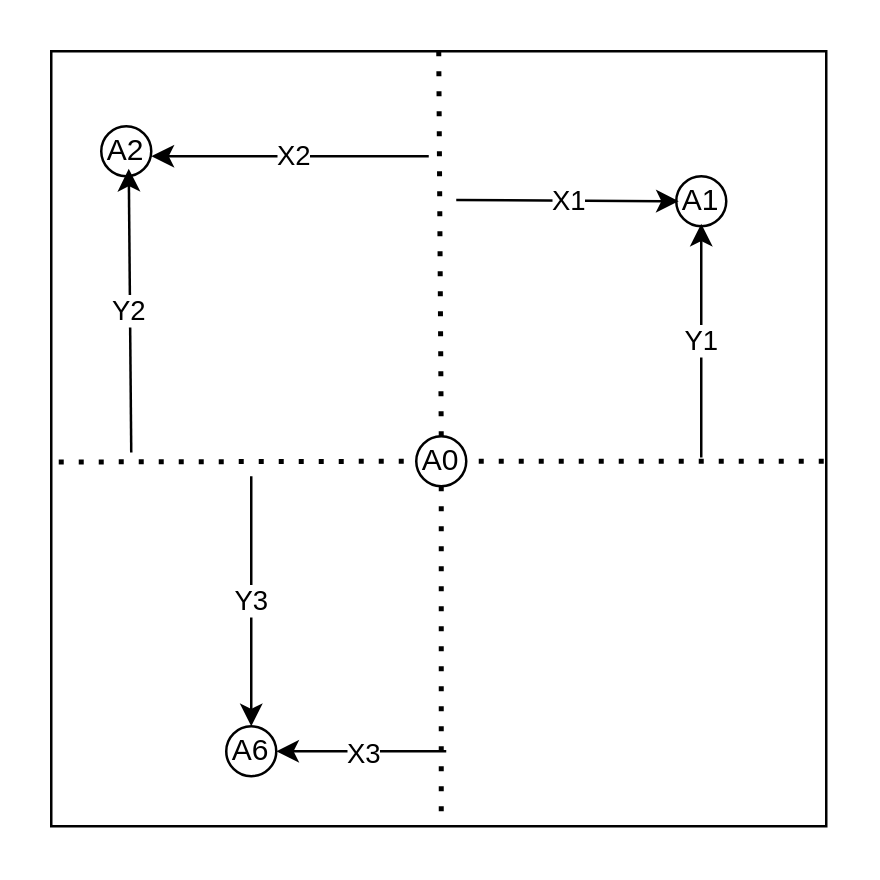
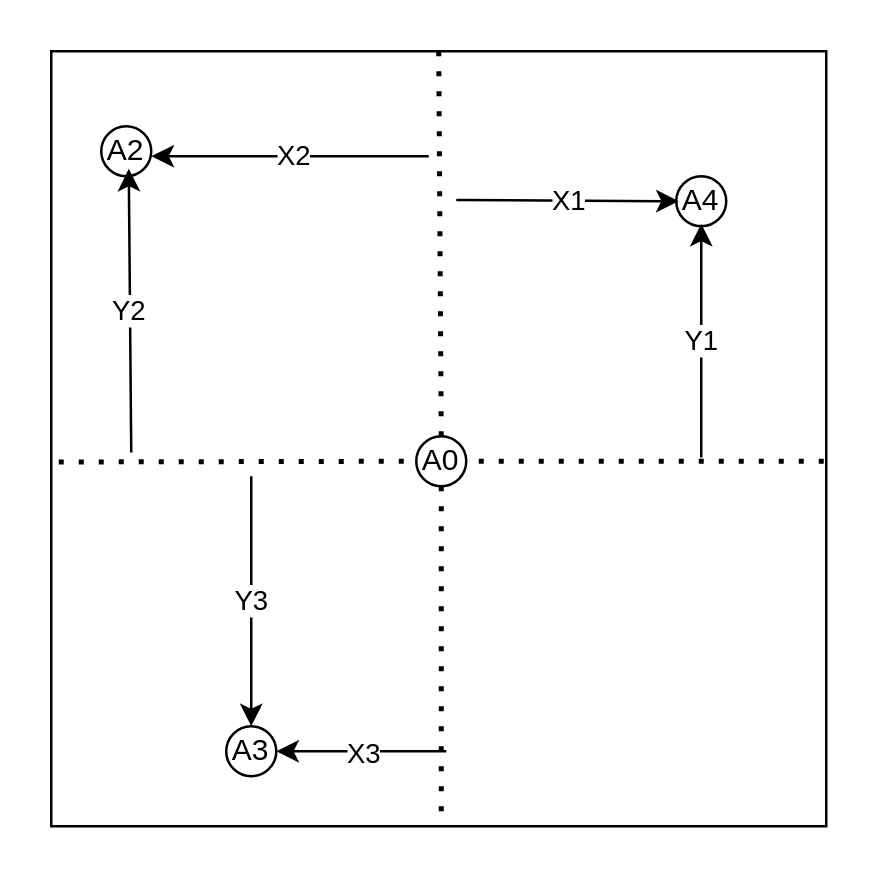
  <mxCell id="0" />
  <mxCell id="1" parent="0" />
  <mxCell id="2" value="" style="whiteSpace=wrap;html=1;aspect=fixed;" vertex="1" parent="1"><mxGeometry x="20" y="20" width="310" height="310" as="geometry" /></mxCell>
  <mxCell id="3" value="" style="ellipse;whiteSpace=wrap;html=1;aspect=fixed;" vertex="1" parent="1"><mxGeometry x="166" y="174" width="20" height="20" as="geometry" /></mxCell>
  <mxCell id="4" value="" style="ellipse;whiteSpace=wrap;html=1;aspect=fixed;" vertex="1" parent="1"><mxGeometry x="90" y="290" width="20" height="20" as="geometry" /></mxCell>
  <mxCell id="5" value="" style="ellipse;whiteSpace=wrap;html=1;aspect=fixed;" vertex="1" parent="1"><mxGeometry x="40" y="50" width="20" height="20" as="geometry" /></mxCell>
  <mxCell id="6" value="" style="ellipse;whiteSpace=wrap;html=1;aspect=fixed;" vertex="1" parent="1"><mxGeometry x="270" y="70" width="20" height="20" as="geometry" /></mxCell>
  <mxCell id="7" value="A0&lt;br&gt;" style="text;html=1;strokeColor=none;fillColor=none;align=center;verticalAlign=middle;whiteSpace=wrap;rounded=0;" vertex="1" parent="1"><mxGeometry x="161" y="174" width="30" height="20" as="geometry" /></mxCell>
- <mxCell id="8" value="A1&lt;br&gt;" style="text;html=1;strokeColor=none;fillColor=none;align=center;verticalAlign=middle;whiteSpace=wrap;rounded=0;" vertex="1" parent="1"><mxGeometry x="265" y="70" width="30" height="20" as="geometry" /></mxCell>
+ <mxCell id="8" value="A4&lt;br&gt;" style="text;html=1;strokeColor=none;fillColor=none;align=center;verticalAlign=middle;whiteSpace=wrap;rounded=0;" vertex="1" parent="1"><mxGeometry x="265" y="70" width="30" height="20" as="geometry" /></mxCell>
  <mxCell id="9" value="A2" style="text;html=1;strokeColor=none;fillColor=none;align=center;verticalAlign=middle;whiteSpace=wrap;rounded=0;" vertex="1" parent="1"><mxGeometry x="35" y="50" width="30" height="20" as="geometry" /></mxCell>
- <mxCell id="10" value="A6" style="text;html=1;strokeColor=none;fillColor=none;align=center;verticalAlign=middle;whiteSpace=wrap;rounded=0;" vertex="1" parent="1"><mxGeometry x="85" y="290" width="30" height="20" as="geometry" /></mxCell>
+ <mxCell id="10" value="A3" style="text;html=1;strokeColor=none;fillColor=none;align=center;verticalAlign=middle;whiteSpace=wrap;rounded=0;" vertex="1" parent="1"><mxGeometry x="85" y="290" width="30" height="20" as="geometry" /></mxCell>
  <mxCell id="11" value="X&lt;br&gt;" style="endArrow=classic;html=1;rounded=0;" edge="1" parent="1"><mxGeometry relative="1" as="geometry"><mxPoint x="182" y="79.5" as="sourcePoint" /><mxPoint x="271" y="80" as="targetPoint" /></mxGeometry></mxCell>
  <mxCell id="12" value="X1&lt;br&gt;" style="edgeLabel;resizable=0;html=1;align=center;verticalAlign=middle;" connectable="0" vertex="1" parent="11"><mxGeometry relative="1" as="geometry" /></mxCell>
  <mxCell id="13" value="&lt;br&gt;" style="edgeLabel;resizable=0;html=1;align=left;verticalAlign=bottom;" connectable="0" vertex="1" parent="11"><mxGeometry x="-1" relative="1" as="geometry" /></mxCell>
  <mxCell id="14" value="Y1&lt;br&gt;" style="endArrow=classic;html=1;rounded=0;entryX=0.5;entryY=1;entryDx=0;entryDy=0;" edge="1" parent="1"><mxGeometry relative="1" as="geometry"><mxPoint x="280" y="182.5" as="sourcePoint" /><mxPoint x="280" y="89" as="targetPoint" /></mxGeometry></mxCell>
  <mxCell id="15" value="" style="endArrow=classic;html=1;rounded=0;exitX=0;exitY=0.5;exitDx=0;exitDy=0;entryX=0.097;entryY=0.529;entryDx=0;entryDy=0;entryPerimeter=0;" edge="1" parent="1"><mxGeometry relative="1" as="geometry"><mxPoint x="171" y="62" as="sourcePoint" /><mxPoint x="60.07" y="61.99" as="targetPoint" /></mxGeometry></mxCell>
  <mxCell id="16" value="X2" style="edgeLabel;resizable=0;html=1;align=center;verticalAlign=middle;" connectable="0" vertex="1" parent="15"><mxGeometry relative="1" as="geometry" /></mxCell>
  <mxCell id="17" value="Y2&lt;br&gt;" style="endArrow=classic;html=1;rounded=0;entryX=0.5;entryY=1;entryDx=0;entryDy=0;" edge="1" parent="1"><mxGeometry relative="1" as="geometry"><mxPoint x="52" y="180.5" as="sourcePoint" /><mxPoint x="51" y="67" as="targetPoint" /></mxGeometry></mxCell>
  <mxCell id="18" value="" style="endArrow=none;dashed=1;html=1;dashPattern=1 3;strokeWidth=2;rounded=0;exitX=0.5;exitY=0;exitDx=0;exitDy=0;entryX=0.5;entryY=0;entryDx=0;entryDy=0;" edge="1" parent="1" source="7" target="2"><mxGeometry width="50" height="50" relative="1" as="geometry"><mxPoint x="180" y="90" as="sourcePoint" /><mxPoint x="190" y="120" as="targetPoint" /></mxGeometry></mxCell>
  <mxCell id="19" value="" style="endArrow=none;dashed=1;html=1;dashPattern=1 3;strokeWidth=2;rounded=0;exitX=0.5;exitY=1;exitDx=0;exitDy=0;" edge="1" parent="1" source="7"><mxGeometry width="50" height="50" relative="1" as="geometry"><mxPoint x="180" y="90" as="sourcePoint" /><mxPoint x="176" y="330" as="targetPoint" /></mxGeometry></mxCell>
  <mxCell id="20" value="" style="endArrow=none;dashed=1;html=1;dashPattern=1 3;strokeWidth=2;rounded=0;exitX=1;exitY=0.5;exitDx=0;exitDy=0;entryX=1;entryY=0.529;entryDx=0;entryDy=0;entryPerimeter=0;" edge="1" parent="1"><mxGeometry width="50" height="50" relative="1" as="geometry"><mxPoint x="191" y="184" as="sourcePoint" /><mxPoint x="330" y="183.99" as="targetPoint" /></mxGeometry></mxCell>
  <mxCell id="21" value="" style="endArrow=none;dashed=1;html=1;dashPattern=1 3;strokeWidth=2;rounded=0;exitX=0;exitY=0.5;exitDx=0;exitDy=0;entryX=0.001;entryY=0.53;entryDx=0;entryDy=0;entryPerimeter=0;" edge="1" parent="1" source="7" target="2"><mxGeometry width="50" height="50" relative="1" as="geometry"><mxPoint x="180" y="90" as="sourcePoint" /><mxPoint x="230" y="40" as="targetPoint" /></mxGeometry></mxCell>
  <mxCell id="22" value="Y3" style="endArrow=classic;html=1;rounded=0;entryX=0.5;entryY=0;entryDx=0;entryDy=0;" edge="1" parent="1" target="10"><mxGeometry relative="1" as="geometry"><mxPoint x="100" y="190" as="sourcePoint" /><mxPoint x="156.5" y="190" as="targetPoint" /></mxGeometry></mxCell>
  <mxCell id="23" value="" style="endArrow=classic;html=1;rounded=0;exitX=0;exitY=0.5;exitDx=0;exitDy=0;" edge="1" parent="1"><mxGeometry relative="1" as="geometry"><mxPoint x="178" y="300" as="sourcePoint" /><mxPoint x="110" y="300" as="targetPoint" /></mxGeometry></mxCell>
  <mxCell id="24" value="X3" style="edgeLabel;resizable=0;html=1;align=center;verticalAlign=middle;" connectable="0" vertex="1" parent="23"><mxGeometry relative="1" as="geometry" /></mxCell>
